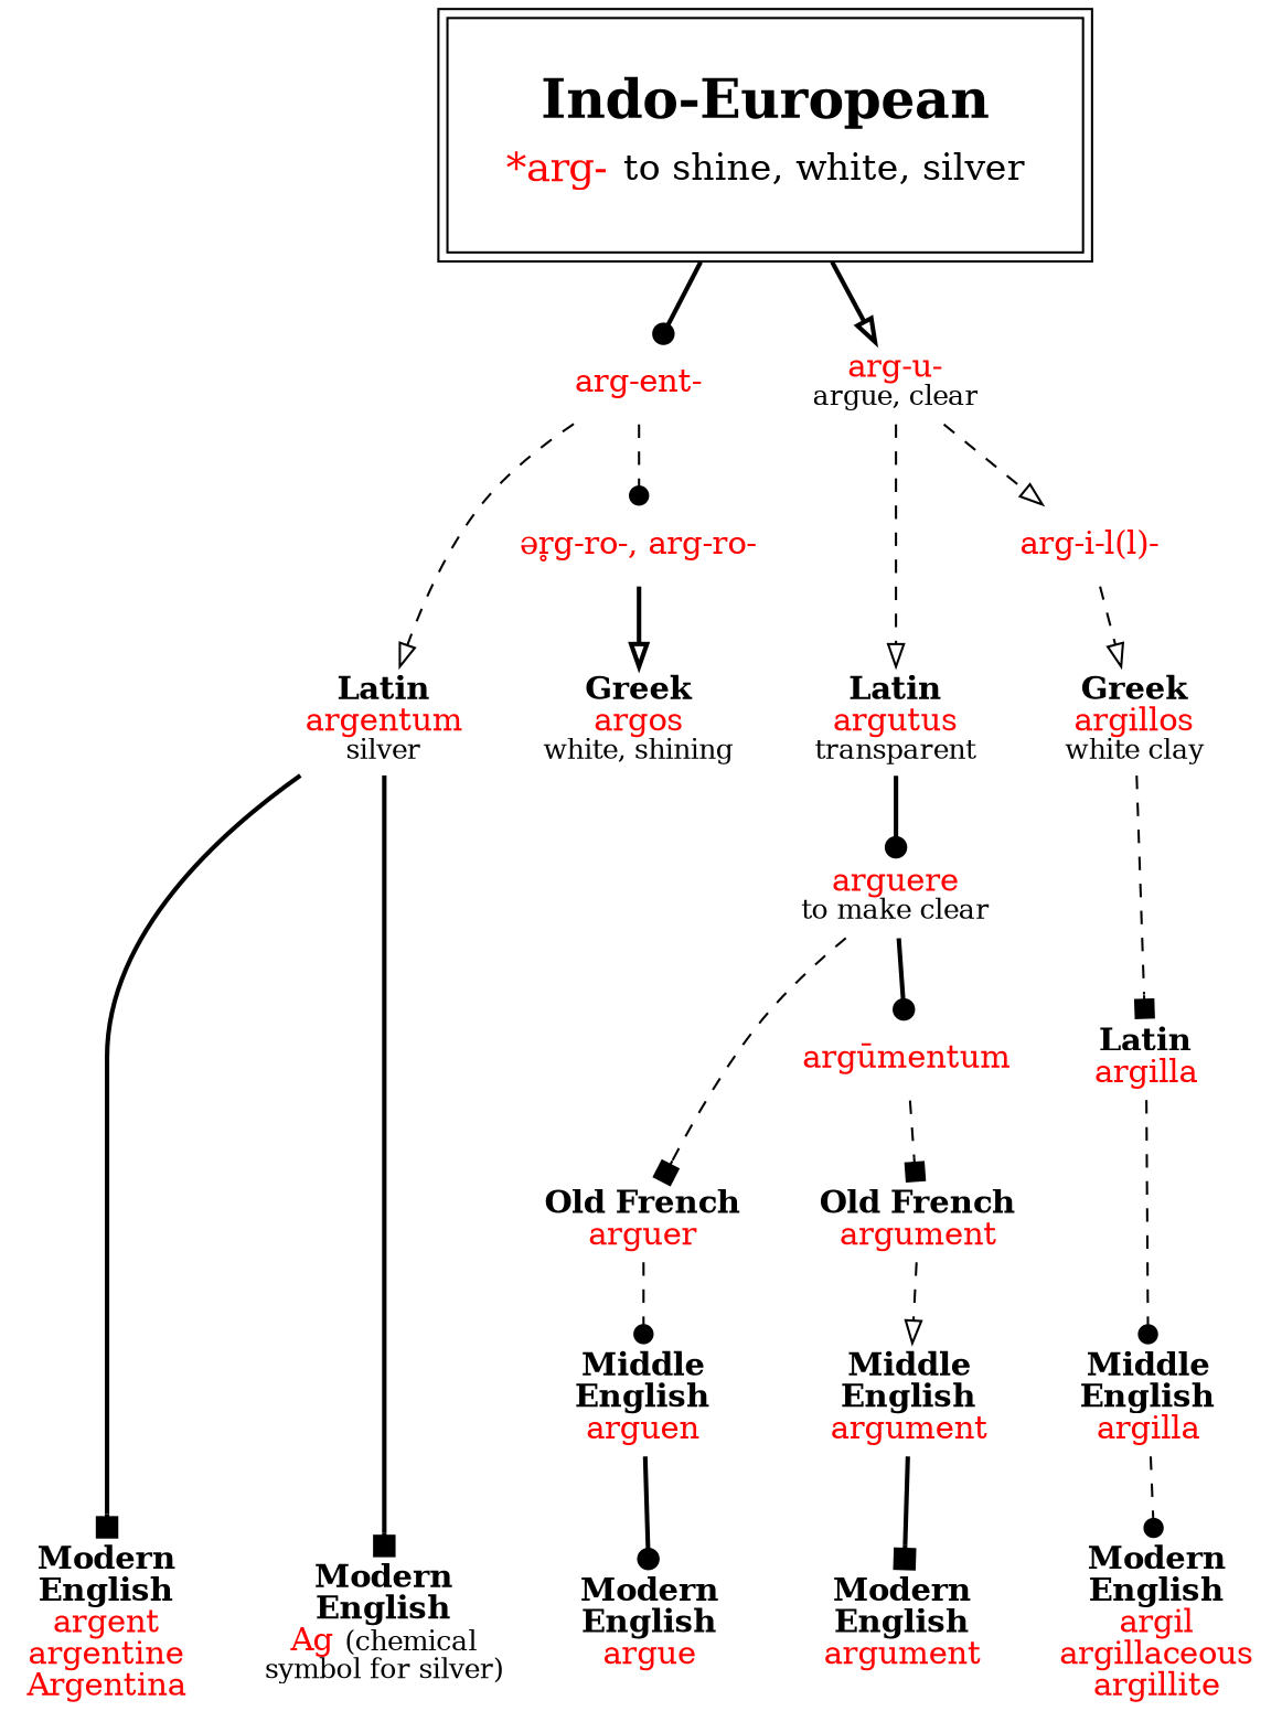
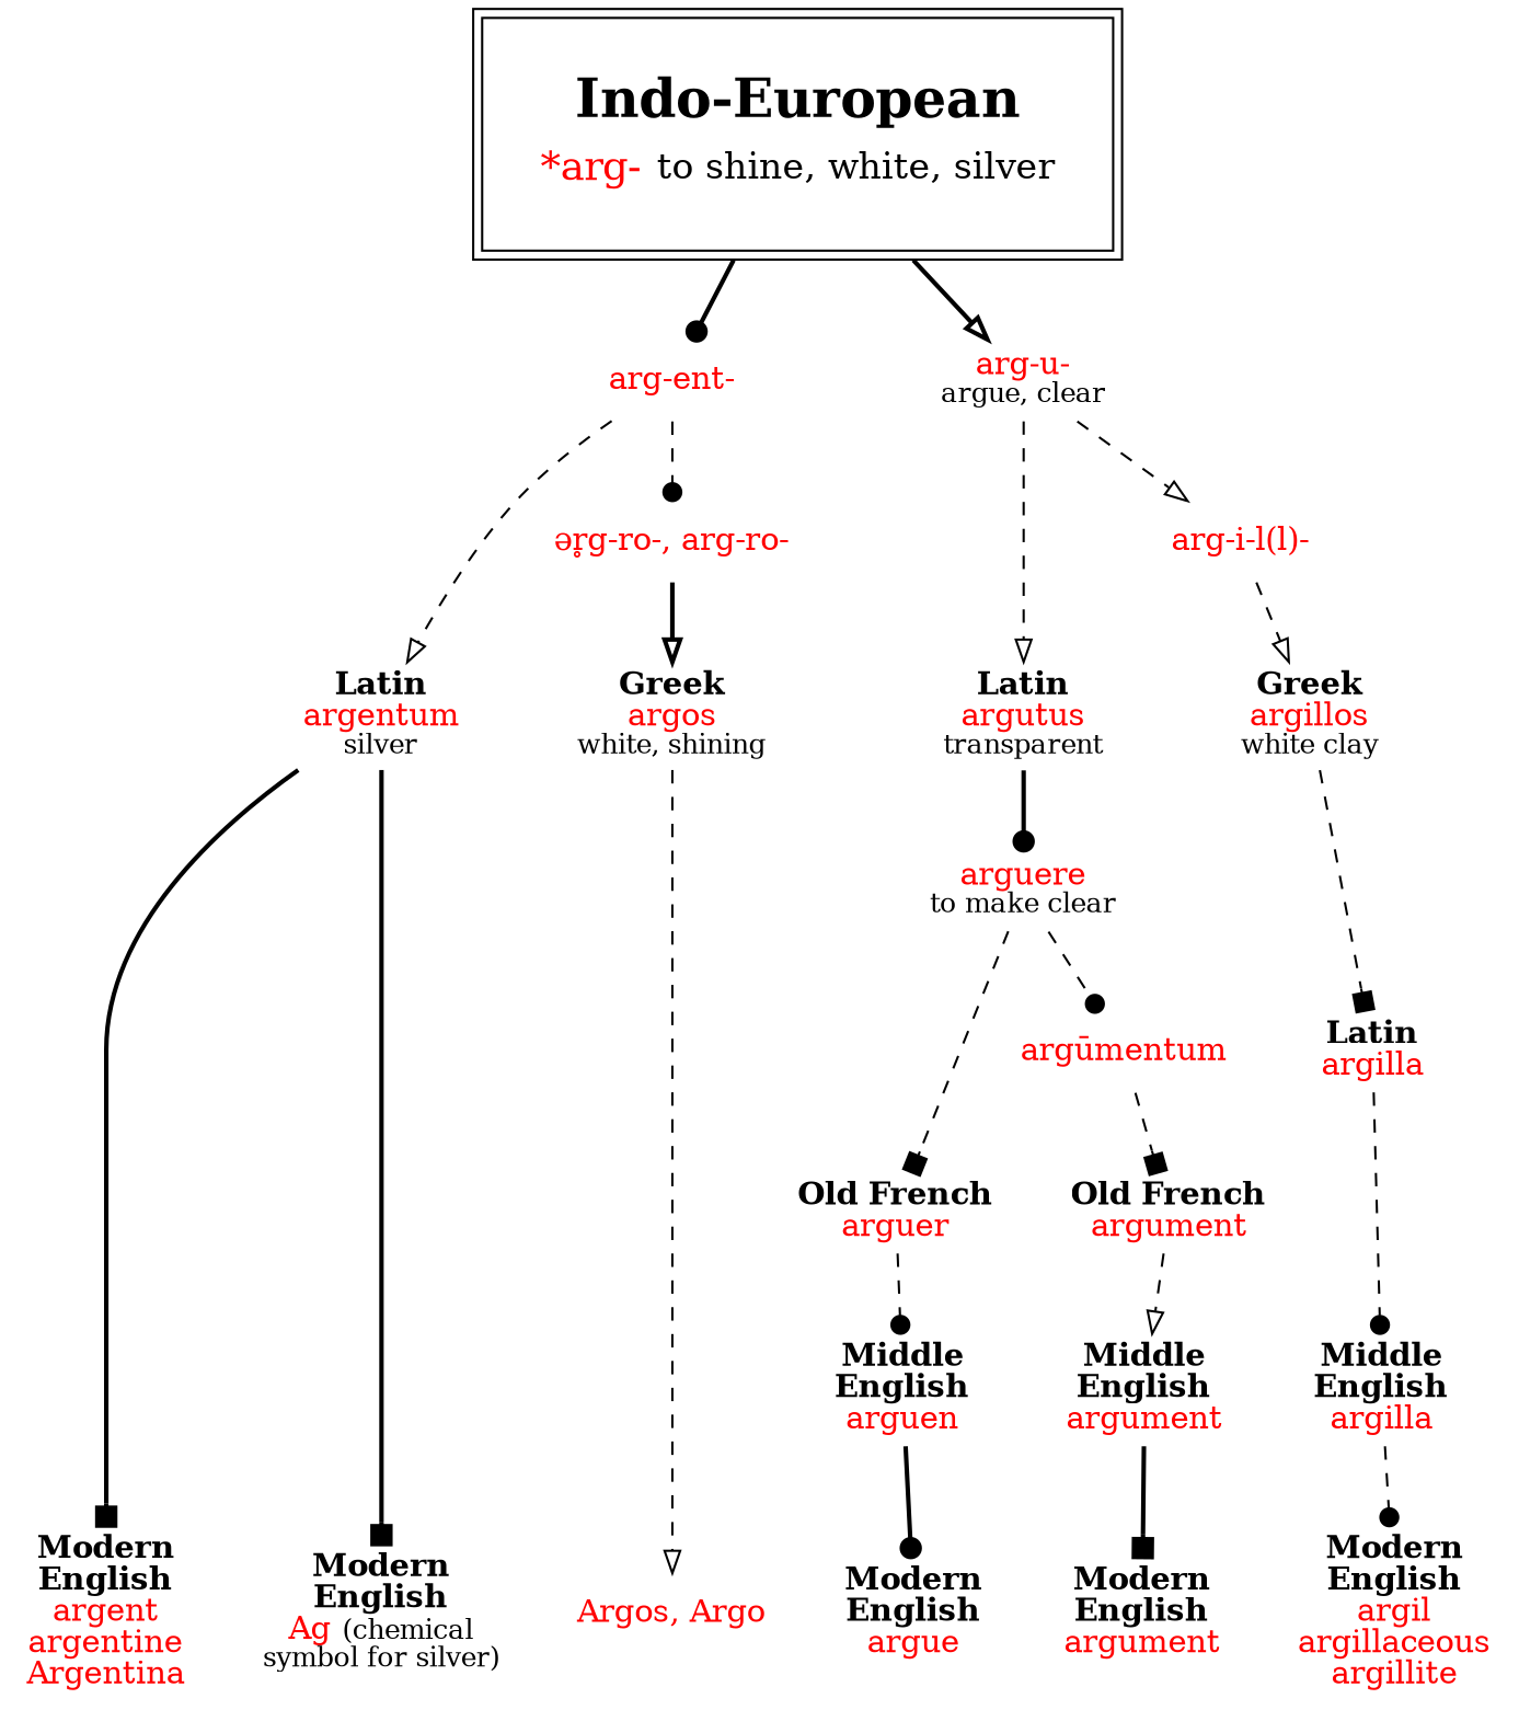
  strict digraph {
    node [shape=none]
    edge [arrowhead=dot style=dashed]
    n1 [label=<<b>Modern<br/>English</b><br/><font color="red">argent<br/>argentine<br/>Argentina</font>>]
    n2 [label=<<b>Modern<br/>English</b><br/><font color="red">Ag </font><font point-size="12">(chemical<br/>symbol for silver)</font>>]
    n3 [label=<<b>Modern<br/>English</b><br/><font color="red">argue</font>>]
    n4 [label=<<b>Modern<br/>English</b><br/><font color="red">argument</font>>]
    n5 [label=<<b>Modern<br/>English</b><br/><font color="red">argil<br/>argillaceous<br/>argillite</font>>]
+   n6 [label=<<font color="red">Argos, Argo</font>>]
    n7 [label=<<b>Old French</b><br/><font color="red">arguer</font>>]
    n8 [label=<<b>Old French</b><br/><font color="red">argument</font>>]
    n9 [label=<<b>Middle<br/>English</b><br/><font color="red">arguen</font>>]
    n10 [label=<<b>Middle<br/>English</b><br/><font color="red">argument</font>>]
    n11 [label=<<b>Middle<br/>English</b><br/><font color="red">argilla</font>>]
    n12 [label=<<b>Latin</b><br/><font color="red">argentum</font><br/><font point-size="12">silver</font>>]
    n13 [label=<<b>Latin</b><br/><font color="red">argutus</font><br/><font point-size="12">transparent</font>>]
    n14 [label=<<b>Greek</b><br/><font color="red">argillos</font><br/><font point-size="12">white clay</font>>]
    n15 [label=<<b>Greek</b><br/><font color="red">argos</font><br/><font point-size="12">white, shining</font>>]
    n16 [label=<<font color="red">arguere</font><br/><font point-size="12">to make clear</font>>]
    n17 [label=<<b>Latin</b><br/><font color="red">argilla</font>>]
    n18 [label=<<table border="0"><tr><td colspan="2"><font point-size="24"><b>Indo-European</b></font></td></tr><tr><td><font point-size="18" color="red">*arg-</font></td><td><font point-size="16">to shine, white, silver</font></td></tr></table>> margin=.3 peripheries=2 shape=box]
    n19 [label=<<font color="red">arg-ent-</font>>]
    n20 [label=<<font color="red">arg-u-</font><br/><font point-size="12">argue, clear</font>>]
    n21 [label=<<font color="red">ər̥g-ro-, arg-ro-</font>>]
    n22 [label=<<font color="red">arg-i-l(l)-</font>>]
    n23 [label=<<font color="red">argūmentum</font>>]
    subgraph sub_1 {
      rank=same
      n1
      n2
      n3
      n4
      n5
+     n6
    }
    subgraph sub_2 {
      rank=same
      n7
      n8
    }
    subgraph sub_3 {
      rank=same
      n9
      n10
      n11
    }
    subgraph sub_4 {
      rank=same
      n12
      n13
      n14
      n15
    }
    n7 -> n9
    n8 -> n10 [arrowhead=onormal]
    n9 -> n3 [style=bold]
    n10 -> n4 [arrowhead=box style=bold]
    n11 -> n5
    n12 -> n1 [arrowhead=box style=bold]
    n12 -> n2 [arrowhead=box style=bold]
    n13 -> n16 [style=bold]
    n14 -> n17 [arrowhead=box]
+   n15 -> n6 [arrowhead=onormal]
    n16 -> n7 [arrowhead=box]
-   n16 -> n23 [style=bold]
+   n16 -> n23
    n17 -> n11
    n18 -> n19 [style=bold]
    n18 -> n20 [arrowhead=onormal style=bold]
    n19 -> n12 [arrowhead=onormal]
    n19 -> n21
    n20 -> n13 [arrowhead=onormal]
    n20 -> n22 [arrowhead=onormal]
    n21 -> n15 [arrowhead=onormal style=bold]
    n22 -> n14 [arrowhead=onormal]
    n23 -> n8 [arrowhead=box]
  }
